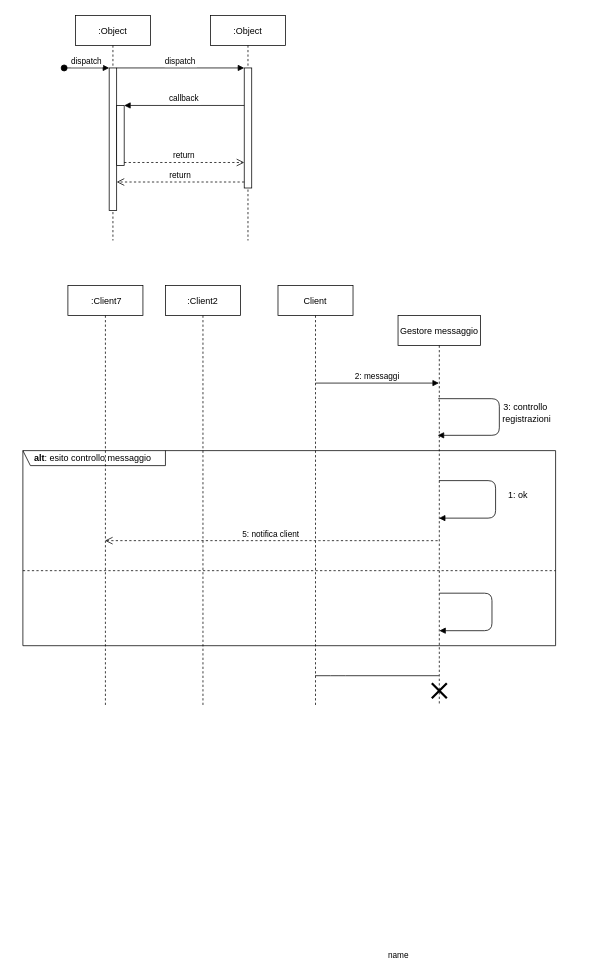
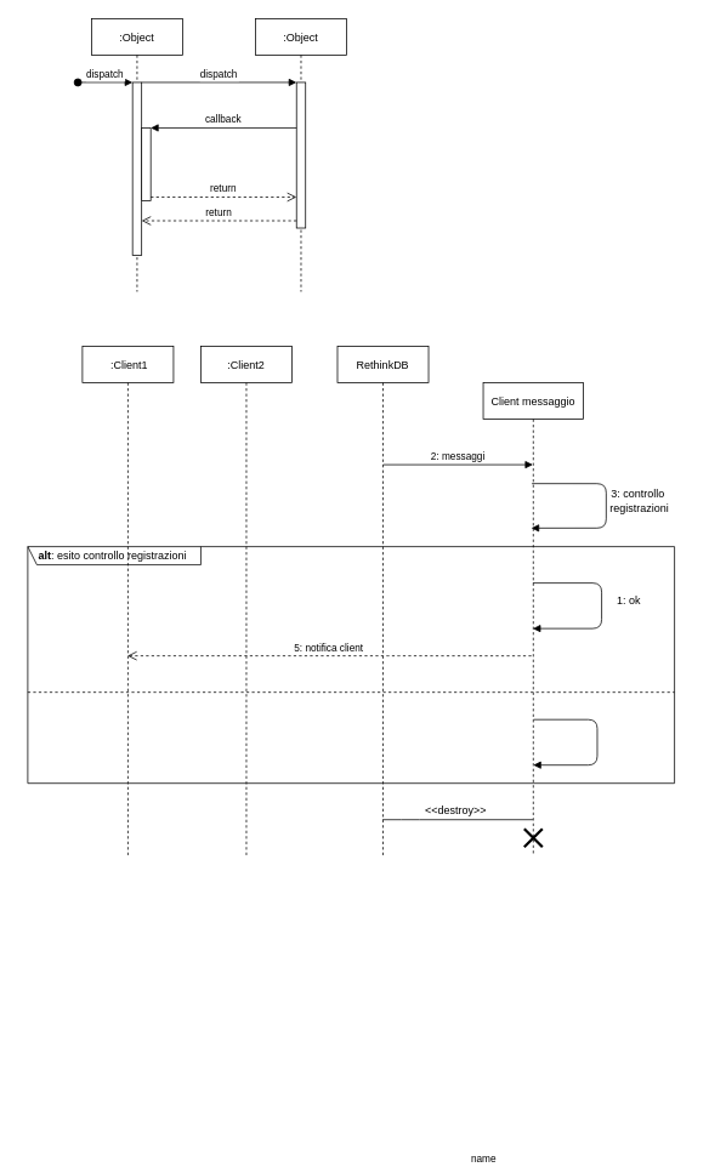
  <mxCell id="0" />
  <mxCell id="1" parent="0" />
  <mxCell id="2" value=":Object" style="shape=umlLifeline;perimeter=lifelinePerimeter;container=1;collapsible=0;recursiveResize=0;rounded=0;shadow=0;strokeWidth=1;" parent="1" vertex="1"><mxGeometry x="100" y="20" width="100" height="300" as="geometry" /></mxCell>
  <mxCell id="3" value="" style="points=[];perimeter=orthogonalPerimeter;rounded=0;shadow=0;strokeWidth=1;" parent="2" vertex="1"><mxGeometry x="45" y="70" width="10" height="190" as="geometry" /></mxCell>
  <mxCell id="4" value="dispatch" style="verticalAlign=bottom;startArrow=oval;endArrow=block;startSize=8;shadow=0;strokeWidth=1;" parent="2" target="3" edge="1"><mxGeometry relative="1" as="geometry"><mxPoint x="-15" y="70" as="sourcePoint" /></mxGeometry></mxCell>
  <mxCell id="5" value="" style="points=[];perimeter=orthogonalPerimeter;rounded=0;shadow=0;strokeWidth=1;" parent="2" vertex="1"><mxGeometry x="55" y="120" width="10" height="80" as="geometry" /></mxCell>
  <mxCell id="6" value=":Object" style="shape=umlLifeline;perimeter=lifelinePerimeter;container=1;collapsible=0;recursiveResize=0;rounded=0;shadow=0;strokeWidth=1;" parent="1" vertex="1"><mxGeometry x="280" y="20" width="100" height="300" as="geometry" /></mxCell>
  <mxCell id="7" value="" style="points=[];perimeter=orthogonalPerimeter;rounded=0;shadow=0;strokeWidth=1;" parent="6" vertex="1"><mxGeometry x="45" y="70" width="10" height="160" as="geometry" /></mxCell>
  <mxCell id="8" value="return" style="verticalAlign=bottom;endArrow=open;dashed=1;endSize=8;exitX=0;exitY=0.95;shadow=0;strokeWidth=1;" parent="1" source="7" target="3" edge="1"><mxGeometry relative="1" as="geometry"><mxPoint x="255" y="176" as="targetPoint" /></mxGeometry></mxCell>
  <mxCell id="9" value="dispatch" style="verticalAlign=bottom;endArrow=block;entryX=0;entryY=0;shadow=0;strokeWidth=1;" parent="1" source="3" target="7" edge="1"><mxGeometry relative="1" as="geometry"><mxPoint x="255" y="100" as="sourcePoint" /></mxGeometry></mxCell>
  <mxCell id="10" value="callback" style="verticalAlign=bottom;endArrow=block;entryX=1;entryY=0;shadow=0;strokeWidth=1;" parent="1" source="7" target="5" edge="1"><mxGeometry relative="1" as="geometry"><mxPoint x="220" y="140" as="sourcePoint" /></mxGeometry></mxCell>
  <mxCell id="11" value="return" style="verticalAlign=bottom;endArrow=open;dashed=1;endSize=8;exitX=1;exitY=0.95;shadow=0;strokeWidth=1;" parent="1" source="5" target="7" edge="1"><mxGeometry relative="1" as="geometry"><mxPoint x="220" y="197" as="targetPoint" /></mxGeometry></mxCell>
- <mxCell id="12" value="Client" style="shape=umlLifeline;perimeter=lifelinePerimeter;container=1;collapsible=0;recursiveResize=0;rounded=0;shadow=0;strokeWidth=1;" parent="1" vertex="1"><mxGeometry x="370" y="380" width="100" height="560" as="geometry" /></mxCell>
+ <mxCell id="12" value="RethinkDB" style="shape=umlLifeline;perimeter=lifelinePerimeter;container=1;collapsible=0;recursiveResize=0;rounded=0;shadow=0;strokeWidth=1;" parent="1" vertex="1"><mxGeometry x="370" y="380" width="100" height="560" as="geometry" /></mxCell>
  <mxCell id="13" value="2: messaggi" style="html=1;verticalAlign=bottom;endArrow=block;" edge="1" parent="12" target="16"><mxGeometry width="80" relative="1" as="geometry"><mxPoint x="50" y="130" as="sourcePoint" /><mxPoint x="130" y="130" as="targetPoint" /></mxGeometry></mxCell>
  <mxCell id="14" value=":Client2" style="shape=umlLifeline;perimeter=lifelinePerimeter;container=1;collapsible=0;recursiveResize=0;rounded=0;shadow=0;strokeWidth=1;" parent="1" vertex="1"><mxGeometry x="220" y="380" width="100" height="560" as="geometry" /></mxCell>
- <mxCell id="15" value=" :Client7" style="shape=umlLifeline;perimeter=lifelinePerimeter;container=1;collapsible=0;recursiveResize=0;rounded=0;shadow=0;strokeWidth=1;" parent="1" vertex="1"><mxGeometry x="90" y="380" width="100" height="560" as="geometry" /></mxCell>
- <mxCell id="16" value="Gestore messaggio" style="shape=umlLifeline;perimeter=lifelinePerimeter;container=1;collapsible=0;recursiveResize=0;rounded=0;shadow=0;strokeWidth=1;" parent="1" vertex="1"><mxGeometry x="530" y="420" width="110" height="520" as="geometry" /></mxCell>
+ <mxCell id="15" value=" :Client1" style="shape=umlLifeline;perimeter=lifelinePerimeter;container=1;collapsible=0;recursiveResize=0;rounded=0;shadow=0;strokeWidth=1;" parent="1" vertex="1"><mxGeometry x="90" y="380" width="100" height="560" as="geometry" /></mxCell>
+ <mxCell id="16" value="Client messaggio" style="shape=umlLifeline;perimeter=lifelinePerimeter;container=1;collapsible=0;recursiveResize=0;rounded=0;shadow=0;strokeWidth=1;" parent="1" vertex="1"><mxGeometry x="530" y="420" width="110" height="520" as="geometry" /></mxCell>
  <mxCell id="17" value="" style="shape=umlDestroy;whiteSpace=wrap;html=1;strokeWidth=3;" vertex="1" parent="16"><mxGeometry x="45" y="490" width="20" height="20" as="geometry" /></mxCell>
  <mxCell id="18" value="3: controllo&lt;br&gt;&amp;nbsp;registrazioni" style="text;html=1;strokeColor=none;fillColor=none;align=center;verticalAlign=middle;whiteSpace=wrap;rounded=0;" parent="1" vertex="1"><mxGeometry x="625" y="530" width="150" height="40" as="geometry" /></mxCell>
  <mxCell id="19" value="" style="endArrow=none;html=1;" edge="1" parent="1"><mxGeometry width="50" height="50" relative="1" as="geometry"><mxPoint x="30" y="600" as="sourcePoint" /><mxPoint x="740" y="600" as="targetPoint" /></mxGeometry></mxCell>
  <mxCell id="20" value="" style="endArrow=none;html=1;" edge="1" parent="1"><mxGeometry width="50" height="50" relative="1" as="geometry"><mxPoint x="30" y="860" as="sourcePoint" /><mxPoint x="30" y="600" as="targetPoint" /></mxGeometry></mxCell>
  <mxCell id="21" value="" style="endArrow=none;html=1;" edge="1" parent="1"><mxGeometry width="50" height="50" relative="1" as="geometry"><mxPoint x="740" y="860" as="sourcePoint" /><mxPoint x="740" y="600" as="targetPoint" /></mxGeometry></mxCell>
  <mxCell id="22" value="" style="endArrow=block;endFill=1;html=1;edgeStyle=orthogonalEdgeStyle;align=left;verticalAlign=top;" edge="1" parent="1" source="16" target="16"><mxGeometry x="1" y="236" relative="1" as="geometry"><mxPoint x="580" y="640" as="sourcePoint" /><mxPoint x="660" y="690" as="targetPoint" /><Array as="points"><mxPoint x="660" y="640" /><mxPoint x="660" y="690" /></Array><mxPoint x="-54" y="-6" as="offset" /></mxGeometry></mxCell>
  <mxCell id="23" value="1: ok" style="text;html=1;strokeColor=none;fillColor=none;align=center;verticalAlign=middle;whiteSpace=wrap;rounded=0;" vertex="1" parent="1"><mxGeometry x="670" y="650" width="40" height="20" as="geometry" /></mxCell>
  <mxCell id="24" value="5: notifica client" style="verticalAlign=bottom;endArrow=open;dashed=1;endSize=8;exitX=0.48;exitY=0.577;shadow=0;strokeWidth=1;exitDx=0;exitDy=0;exitPerimeter=0;" edge="1" parent="1" source="16" target="15"><mxGeometry relative="1" as="geometry"><mxPoint x="405" y="720" as="targetPoint" /><mxPoint x="575" y="720" as="sourcePoint" /><Array as="points"><mxPoint x="430" y="720" /></Array></mxGeometry></mxCell>
- <mxCell id="25" value="&lt;b&gt;alt&lt;/b&gt;: esito controllo messaggio&amp;nbsp;" style="text;html=1;strokeColor=none;fillColor=none;align=center;verticalAlign=middle;whiteSpace=wrap;rounded=0;" vertex="1" parent="1"><mxGeometry x="20" y="600" width="210" height="20" as="geometry" /></mxCell>
+ <mxCell id="25" value="&lt;b&gt;alt&lt;/b&gt;: esito controllo registrazioni&amp;nbsp;" style="text;html=1;strokeColor=none;fillColor=none;align=center;verticalAlign=middle;whiteSpace=wrap;rounded=0;" vertex="1" parent="1"><mxGeometry x="20" y="600" width="210" height="20" as="geometry" /></mxCell>
  <mxCell id="26" value="" style="endArrow=none;html=1;" edge="1" parent="1"><mxGeometry width="50" height="50" relative="1" as="geometry"><mxPoint x="40" y="620" as="sourcePoint" /><mxPoint x="220" y="620" as="targetPoint" /></mxGeometry></mxCell>
  <mxCell id="27" value="" style="endArrow=none;html=1;" edge="1" parent="1"><mxGeometry width="50" height="50" relative="1" as="geometry"><mxPoint x="30" y="600" as="sourcePoint" /><mxPoint x="40" y="620" as="targetPoint" /></mxGeometry></mxCell>
  <mxCell id="28" value="" style="endArrow=none;html=1;" edge="1" parent="1"><mxGeometry width="50" height="50" relative="1" as="geometry"><mxPoint x="220" y="620" as="sourcePoint" /><mxPoint x="220" y="600" as="targetPoint" /></mxGeometry></mxCell>
  <mxCell id="29" value="" style="endArrow=none;dashed=1;html=1;" edge="1" parent="1"><mxGeometry width="50" height="50" relative="1" as="geometry"><mxPoint x="30" y="760" as="sourcePoint" /><mxPoint x="740" y="760" as="targetPoint" /></mxGeometry></mxCell>
  <mxCell id="30" value="name" style="endArrow=block;endFill=1;html=1;edgeStyle=orthogonalEdgeStyle;align=left;verticalAlign=top;" edge="1" parent="1"><mxGeometry x="-1" y="-475" relative="1" as="geometry"><mxPoint x="585.19" y="790" as="sourcePoint" /><mxPoint x="585" y="840" as="targetPoint" /><Array as="points"><mxPoint x="655.19" y="790" /><mxPoint x="655.19" y="840" /></Array><mxPoint x="-70" y="-5" as="offset" /></mxGeometry></mxCell>
  <mxCell id="31" value="" style="endArrow=none;html=1;" edge="1" parent="1"><mxGeometry width="50" height="50" relative="1" as="geometry"><mxPoint x="30" y="860" as="sourcePoint" /><mxPoint x="740" y="860" as="targetPoint" /></mxGeometry></mxCell>
  <mxCell id="32" value="" style="endArrow=none;html=1;" edge="1" parent="1" source="12" target="16"><mxGeometry width="50" height="50" relative="1" as="geometry"><mxPoint x="440" y="950" as="sourcePoint" /><mxPoint x="490" y="900" as="targetPoint" /><Array as="points"><mxPoint x="450" y="900" /></Array></mxGeometry></mxCell>
+ <mxCell id="33" value="&amp;lt;&amp;lt;destroy&amp;gt;&amp;gt;" style="text;html=1;strokeColor=none;fillColor=none;align=center;verticalAlign=middle;whiteSpace=wrap;rounded=0;" vertex="1" parent="1"><mxGeometry x="480" y="880" width="40" height="20" as="geometry" /></mxCell>
  <mxCell id="34" value="" style="endArrow=block;endFill=1;html=1;edgeStyle=orthogonalEdgeStyle;align=left;verticalAlign=top;entryX=0.48;entryY=0.307;entryDx=0;entryDy=0;entryPerimeter=0;exitX=0.486;exitY=0.213;exitDx=0;exitDy=0;exitPerimeter=0;" edge="1" parent="1" source="16" target="16"><mxGeometry x="1" y="236" relative="1" as="geometry"><mxPoint x="590" y="530" as="sourcePoint" /><mxPoint x="590" y="580" as="targetPoint" /><Array as="points"><mxPoint x="665" y="531" /><mxPoint x="665" y="580" /></Array><mxPoint x="-54" y="-6" as="offset" /></mxGeometry></mxCell>
